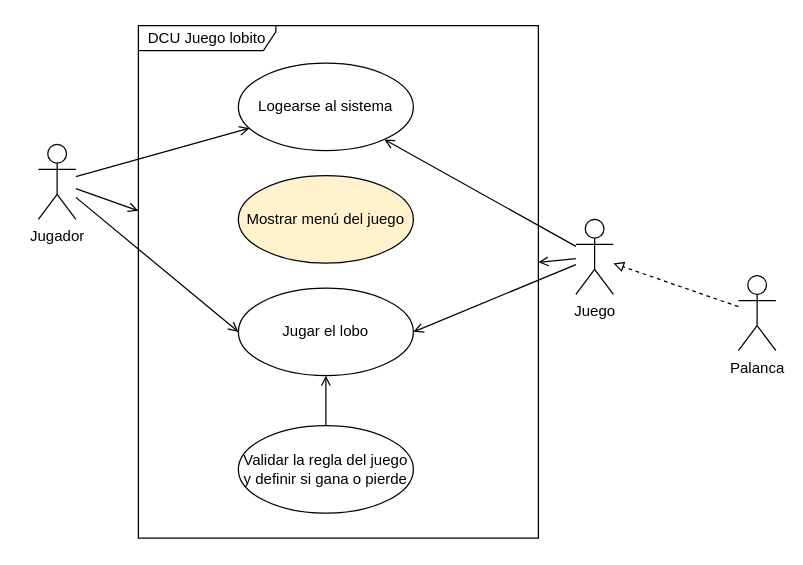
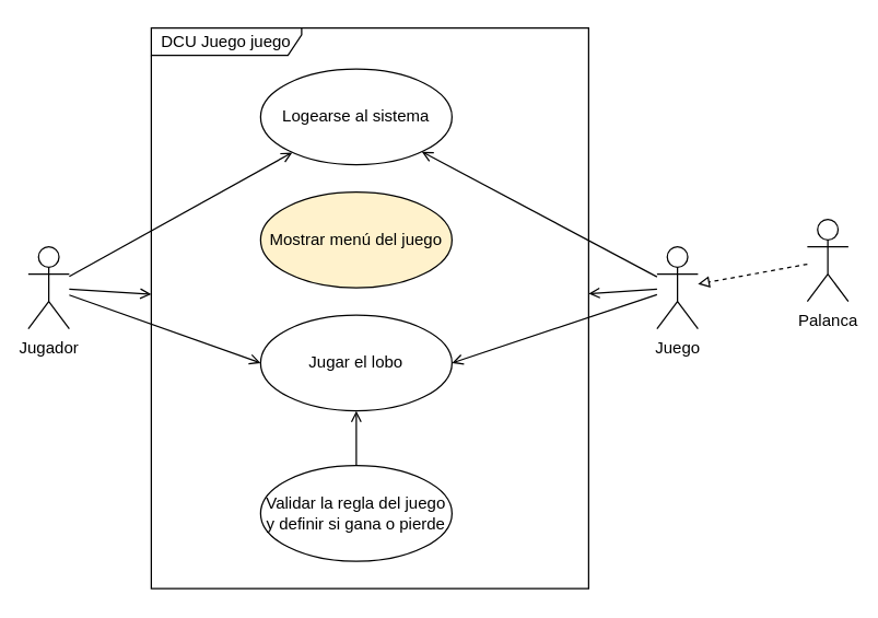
  <mxCell id="0" />
  <mxCell id="1" parent="0" />
  <mxCell id="2" style="edgeStyle=none;html=1;entryX=0;entryY=0.5;entryDx=0;entryDy=0;endArrow=open;endFill=0;" parent="1" source="5" target="12" edge="1"><mxGeometry relative="1" as="geometry" /></mxCell>
  <mxCell id="3" style="edgeStyle=none;html=1;endArrow=open;endFill=0;" parent="1" source="5" target="13" edge="1"><mxGeometry relative="1" as="geometry" /></mxCell>
  <mxCell id="4" style="edgeStyle=none;html=1;endArrow=open;endFill=0;" edge="1" parent="1" source="5" target="16"><mxGeometry relative="1" as="geometry" /></mxCell>
- <mxCell id="5" value="Jugador&lt;br&gt;" style="shape=umlActor;verticalLabelPosition=bottom;verticalAlign=top;html=1;" parent="1" vertex="1"><mxGeometry x="30" y="115" width="30" height="60" as="geometry" /></mxCell>
+ <mxCell id="5" value="Jugador&lt;br&gt;" style="shape=umlActor;verticalLabelPosition=bottom;verticalAlign=top;html=1;" parent="1" vertex="1"><mxGeometry x="20" y="180" width="30" height="60" as="geometry" /></mxCell>
  <mxCell id="6" style="edgeStyle=none;html=1;entryX=1;entryY=0.5;entryDx=0;entryDy=0;endArrow=open;endFill=0;" parent="1" source="9" target="12" edge="1"><mxGeometry relative="1" as="geometry" /></mxCell>
  <mxCell id="7" style="edgeStyle=none;html=1;endArrow=open;endFill=0;" parent="1" source="9" target="13" edge="1"><mxGeometry relative="1" as="geometry" /></mxCell>
  <mxCell id="8" style="edgeStyle=none;html=1;endArrow=open;endFill=0;" edge="1" parent="1" source="9" target="16"><mxGeometry relative="1" as="geometry" /></mxCell>
- <mxCell id="9" value="Juego" style="shape=umlActor;verticalLabelPosition=bottom;verticalAlign=top;html=1;" parent="1" vertex="1"><mxGeometry x="460" y="175" width="30" height="60" as="geometry" /></mxCell>
+ <mxCell id="9" value="Juego" style="shape=umlActor;verticalLabelPosition=bottom;verticalAlign=top;html=1;" parent="1" vertex="1"><mxGeometry x="480" y="180" width="30" height="60" as="geometry" /></mxCell>
  <mxCell id="10" value="" style="edgeStyle=none;html=1;endArrow=block;endFill=0;dashed=1;" parent="1" source="11" target="9" edge="1"><mxGeometry relative="1" as="geometry"><mxPoint x="390" y="300" as="targetPoint" /></mxGeometry></mxCell>
- <mxCell id="11" value="Palanca" style="shape=umlActor;verticalLabelPosition=bottom;verticalAlign=top;html=1;" parent="1" vertex="1"><mxGeometry x="590" y="220" width="30" height="60" as="geometry" /></mxCell>
+ <mxCell id="11" value="Palanca" style="shape=umlActor;verticalLabelPosition=bottom;verticalAlign=top;html=1;" parent="1" vertex="1"><mxGeometry x="590" y="160" width="30" height="60" as="geometry" /></mxCell>
  <mxCell id="12" value="Jugar el lobo" style="ellipse;whiteSpace=wrap;html=1;" parent="1" vertex="1"><mxGeometry x="190" y="230" width="140" height="70" as="geometry" /></mxCell>
  <mxCell id="13" value="Logearse al sistema" style="ellipse;whiteSpace=wrap;html=1;" parent="1" vertex="1"><mxGeometry x="190" y="50" width="140" height="70" as="geometry" /></mxCell>
  <mxCell id="14" style="edgeStyle=none;html=1;endArrow=open;endFill=0;" parent="1" source="15" target="12" edge="1"><mxGeometry relative="1" as="geometry" /></mxCell>
  <mxCell id="15" value="Validar la regla del juego y definir si gana o pierde" style="ellipse;whiteSpace=wrap;html=1;" parent="1" vertex="1"><mxGeometry x="190" y="340" width="140" height="70" as="geometry" /></mxCell>
- <mxCell id="16" value="DCU Juego lobito" style="shape=umlFrame;whiteSpace=wrap;html=1;width=110;height=20;" parent="1" vertex="1"><mxGeometry x="110" y="20" width="320" height="410" as="geometry" /></mxCell>
+ <mxCell id="16" value="DCU Juego juego" style="shape=umlFrame;whiteSpace=wrap;html=1;width=110;height=20;" parent="1" vertex="1"><mxGeometry x="110" y="20" width="320" height="410" as="geometry" /></mxCell>
  <mxCell id="17" value="Mostrar menú del juego" style="ellipse;whiteSpace=wrap;html=1;fillColor=#fff2cc;" vertex="1" parent="1"><mxGeometry x="190" y="140" width="140" height="70" as="geometry" /></mxCell>
